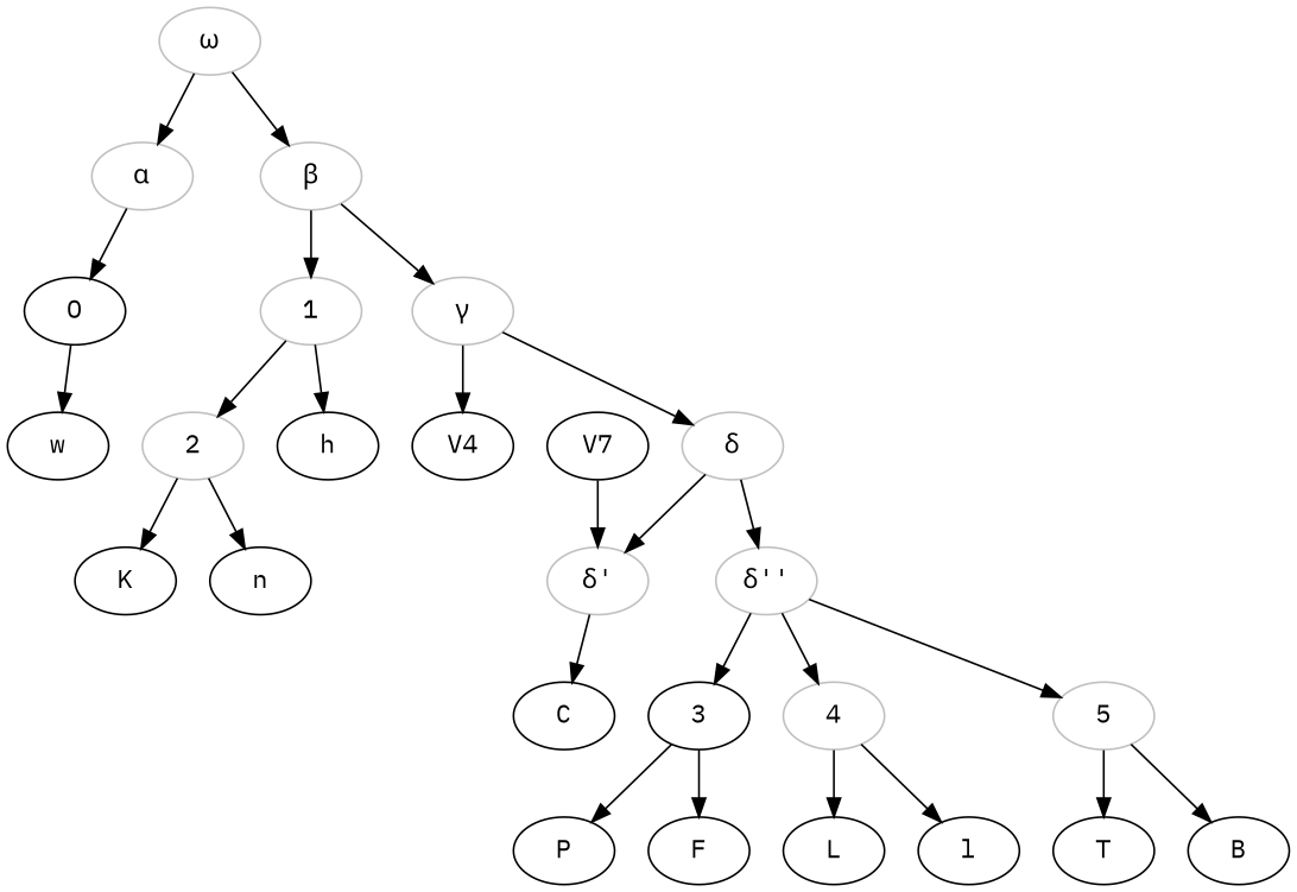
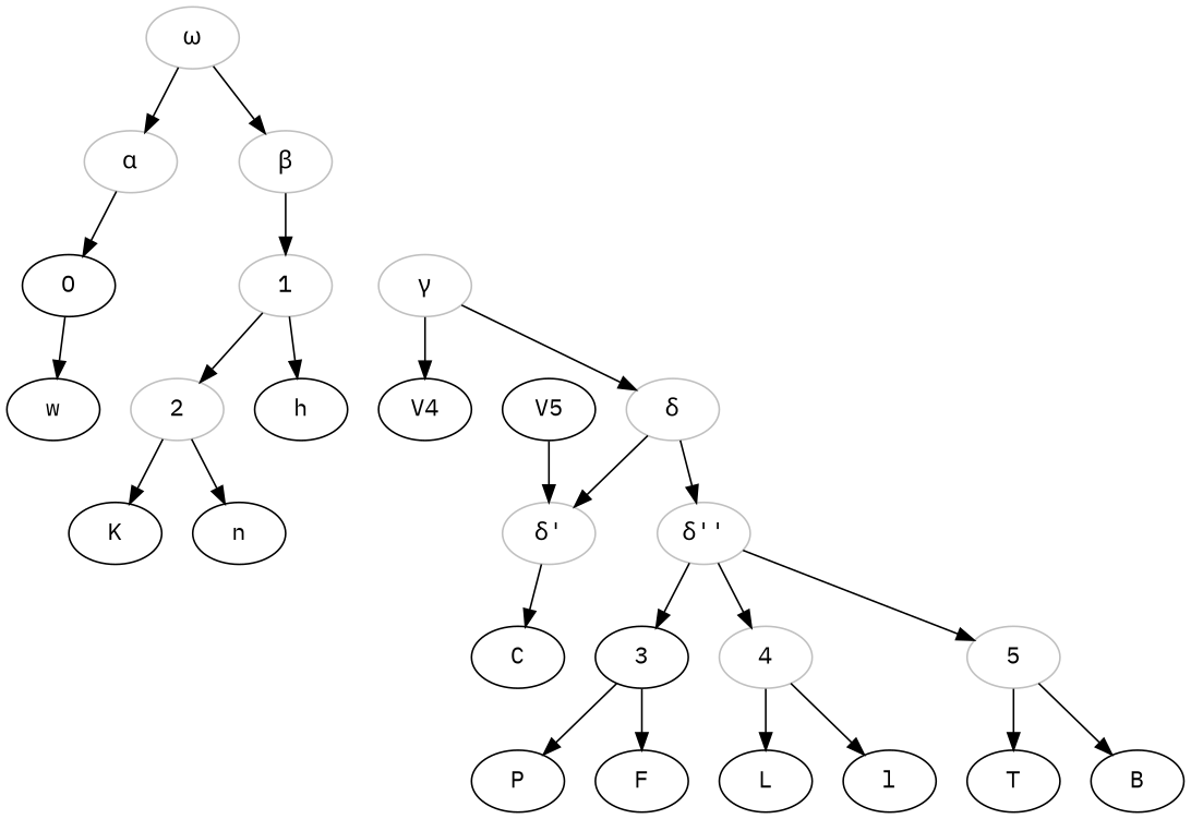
  digraph {
    fontname="IBM Plex Mono"
    node [fontname="IBM Plex Mono"]
    edge [fontname="IBM Plex Mono"]
    n1 [color=grey label="ω"]
    n2 [color=grey label="α"]
    n3 [color=grey label="β"]
    O
    1 [color=grey]
    n6 [color=grey label="γ"]
    w
    2 [color=grey]
    h
    V4
    n11 [color=grey label="δ"]
    K
    n
    n14 [color=grey label="δ'"]
    n15 [color=grey label="δ''"]
    C
    3 [color=black]
    4 [color=grey]
    5 [color=grey]
-   V7
+   V7 [label=V5]
    P
    F
    L
    l
    T
    B
    n1 -> n2
    n1 -> n3
    n2 -> O
    n3 -> 1
-   n3 -> n6
    O -> w
    1 -> 2
    1 -> h
    n6 -> V4
    n6 -> n11
    2 -> K
    2 -> n
    n11 -> n14
    n11 -> n15
    n14 -> C
    n15 -> 3
    n15 -> 4
    n15 -> 5
    3 -> P
    3 -> F
    4 -> L
    4 -> l
    5 -> T
    5 -> B
    V7 -> n14
  }
